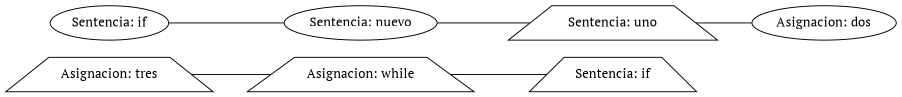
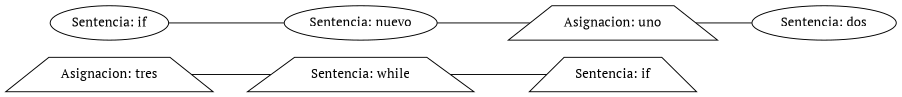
  graph {
    fontname="PT Serif"
    rankdir=LR
    node [fontname="PT Serif" shape=trapezium]
    edge [fontname="PT Serif"]
    n1 [label="Sentencia: if"]
-   n2 [label="Asignacion: while"]
+   n2 [label="Sentencia: while"]
    n3 [label="Asignacion: tres"]
-   n4 [label="Asignacion: dos" shape=ellipse]
-   n5 [label="Sentencia: uno"]
+   n4 [label="Sentencia: dos" shape=ellipse]
+   n5 [label="Asignacion: uno"]
    n6 [label="Sentencia: nuevo" shape=ellipse]
    n7 [label="Sentencia: if" shape=ellipse]
    n2 -- n1
    n3 -- n2
    n5 -- n4
    n6 -- n5
    n7 -- n6
  }
